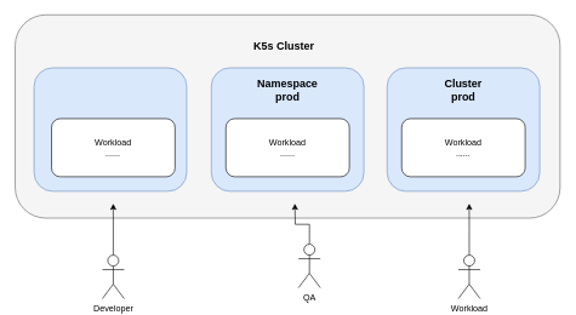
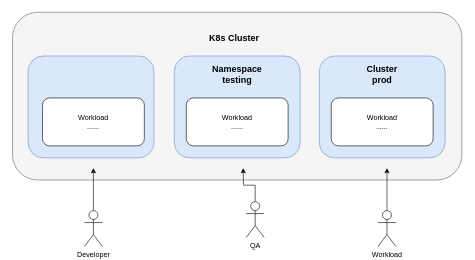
  <mxCell id="0" />
  <mxCell id="1" parent="0" />
  <mxCell id="2" value="" style="rounded=1;whiteSpace=wrap;html=1;fillColor=#f5f5f5;fontColor=#333333;strokeColor=#666666;" vertex="1" parent="1"><mxGeometry x="20" y="20" width="750" height="280" as="geometry" /></mxCell>
- <mxCell id="3" value="K5s Cluster" style="text;html=1;strokeColor=none;fillColor=none;align=center;verticalAlign=middle;whiteSpace=wrap;rounded=0;fontSize=15;fontStyle=1" vertex="1" parent="1"><mxGeometry x="335" y="48" width="110" height="30" as="geometry" /></mxCell>
+ <mxCell id="3" value="K8s Cluster" style="text;html=1;strokeColor=none;fillColor=none;align=center;verticalAlign=middle;whiteSpace=wrap;rounded=0;fontSize=15;fontStyle=1" vertex="1" parent="1"><mxGeometry x="335" y="48" width="110" height="30" as="geometry" /></mxCell>
  <mxCell id="4" value="" style="rounded=1;whiteSpace=wrap;html=1;fillColor=#dae8fc;strokeColor=#6c8ebf;" vertex="1" parent="1"><mxGeometry x="46" y="93" width="210" height="170" as="geometry" /></mxCell>
  <mxCell id="5" value="" style="rounded=1;whiteSpace=wrap;html=1;fillColor=#dae8fc;strokeColor=#6c8ebf;" vertex="1" parent="1"><mxGeometry x="290" y="93" width="210" height="170" as="geometry" /></mxCell>
- <mxCell id="6" value="Namespace&lt;br&gt;prod" style="text;html=1;strokeColor=none;fillColor=none;align=center;verticalAlign=middle;whiteSpace=wrap;rounded=0;fontSize=15;fontStyle=1" vertex="1" parent="1"><mxGeometry x="340" y="108" width="110" height="30" as="geometry" /></mxCell>
+ <mxCell id="6" value="Namespace&lt;br&gt;testing" style="text;html=1;strokeColor=none;fillColor=none;align=center;verticalAlign=middle;whiteSpace=wrap;rounded=0;fontSize=15;fontStyle=1" vertex="1" parent="1"><mxGeometry x="340" y="108" width="110" height="30" as="geometry" /></mxCell>
  <mxCell id="7" value="" style="rounded=1;whiteSpace=wrap;html=1;fillColor=#dae8fc;strokeColor=#6c8ebf;" vertex="1" parent="1"><mxGeometry x="532" y="93" width="210" height="170" as="geometry" /></mxCell>
  <mxCell id="8" value="Cluster&lt;br&gt;prod" style="text;html=1;strokeColor=none;fillColor=none;align=center;verticalAlign=middle;whiteSpace=wrap;rounded=0;fontSize=15;fontStyle=1" vertex="1" parent="1"><mxGeometry x="582" y="108" width="110" height="30" as="geometry" /></mxCell>
  <mxCell id="9" value="Workload&lt;br&gt;......" style="rounded=1;whiteSpace=wrap;html=1;" vertex="1" parent="1"><mxGeometry x="70" y="163" width="170" height="80" as="geometry" /></mxCell>
  <mxCell id="10" value="Workload&lt;br&gt;......" style="rounded=1;whiteSpace=wrap;html=1;" vertex="1" parent="1"><mxGeometry x="310" y="163" width="170" height="80" as="geometry" /></mxCell>
  <mxCell id="11" value="Workload&lt;br&gt;......" style="rounded=1;whiteSpace=wrap;html=1;" vertex="1" parent="1"><mxGeometry x="552" y="163" width="170" height="80" as="geometry" /></mxCell>
  <mxCell id="12" style="edgeStyle=orthogonalEdgeStyle;rounded=0;orthogonalLoop=1;jettySize=auto;html=1;exitX=0.5;exitY=0;exitDx=0;exitDy=0;exitPerimeter=0;entryX=0.18;entryY=0.929;entryDx=0;entryDy=0;entryPerimeter=0;" edge="1" parent="1" source="13" target="2"><mxGeometry relative="1" as="geometry" /></mxCell>
  <mxCell id="13" value="Developer" style="shape=umlActor;verticalLabelPosition=bottom;verticalAlign=top;html=1;outlineConnect=0;" vertex="1" parent="1"><mxGeometry x="140" y="351" width="30" height="60" as="geometry" /></mxCell>
  <mxCell id="14" style="edgeStyle=orthogonalEdgeStyle;rounded=0;orthogonalLoop=1;jettySize=auto;html=1;exitX=0.5;exitY=0;exitDx=0;exitDy=0;exitPerimeter=0;entryX=0.18;entryY=0.929;entryDx=0;entryDy=0;entryPerimeter=0;" edge="1" parent="1" source="15"><mxGeometry relative="1" as="geometry"><mxPoint x="405" y="280.12" as="targetPoint" /></mxGeometry></mxCell>
  <mxCell id="15" value="QA" style="shape=umlActor;verticalLabelPosition=bottom;verticalAlign=top;html=1;outlineConnect=0;" vertex="1" parent="1"><mxGeometry x="410" y="336" width="30" height="60" as="geometry" /></mxCell>
  <mxCell id="16" style="edgeStyle=orthogonalEdgeStyle;rounded=0;orthogonalLoop=1;jettySize=auto;html=1;exitX=0.5;exitY=0;exitDx=0;exitDy=0;exitPerimeter=0;entryX=0.18;entryY=0.929;entryDx=0;entryDy=0;entryPerimeter=0;" edge="1" parent="1" source="17"><mxGeometry relative="1" as="geometry"><mxPoint x="645" y="280.12" as="targetPoint" /></mxGeometry></mxCell>
  <mxCell id="17" value="Workload" style="shape=umlActor;verticalLabelPosition=bottom;verticalAlign=top;html=1;outlineConnect=0;" vertex="1" parent="1"><mxGeometry x="630" y="351" width="30" height="60" as="geometry" /></mxCell>
